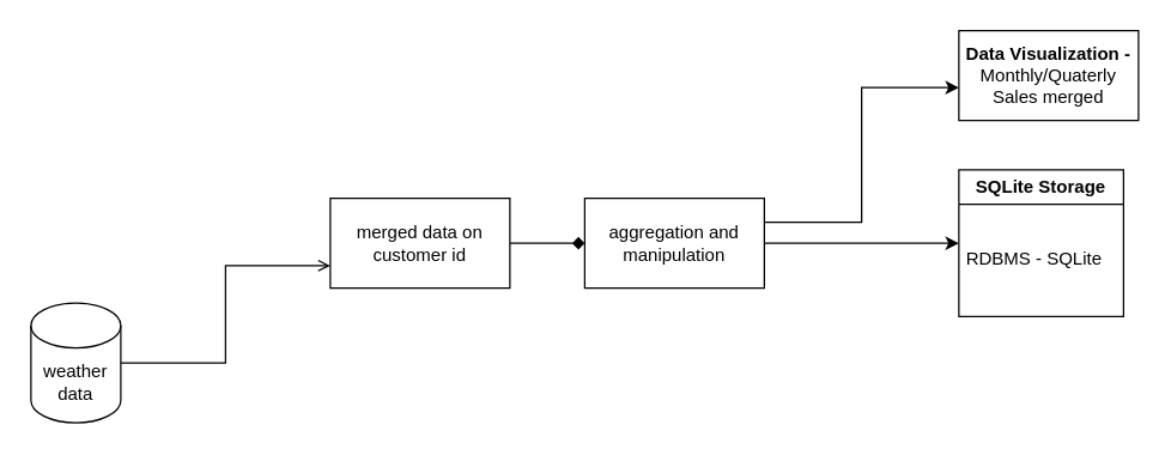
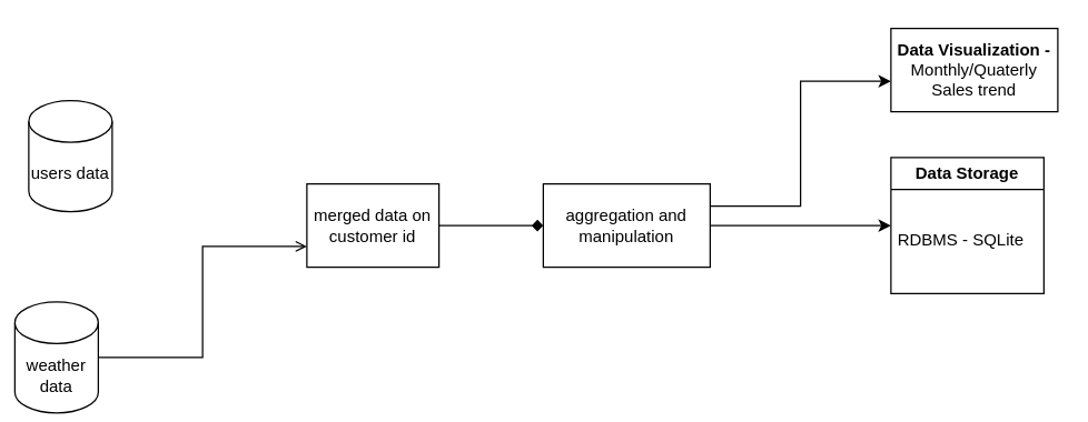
  <mxCell id="0" />
  <mxCell id="1" parent="0" />
  <mxCell id="2" style="edgeStyle=orthogonalEdgeStyle;rounded=0;orthogonalLoop=1;jettySize=auto;html=1;entryX=0;entryY=0.75;entryDx=0;entryDy=0;endArrow=open;" edge="1" parent="1" source="3" target="7"><mxGeometry relative="1" as="geometry" /></mxCell>
- <mxCell id="3" value="weather data" style="shape=cylinder3;whiteSpace=wrap;html=1;boundedLbl=1;backgroundOutline=1;size=15;" vertex="1" parent="1"><mxGeometry x="20" y="202" width="60" height="80" as="geometry" /></mxCell>
+ <mxCell id="3" value="weather data" style="shape=cylinder3;whiteSpace=wrap;html=1;boundedLbl=1;backgroundOutline=1;size=15;" vertex="1" parent="1"><mxGeometry x="10" y="217" width="60" height="80" as="geometry" /></mxCell>
  <mxCell id="4" style="edgeStyle=orthogonalEdgeStyle;rounded=0;orthogonalLoop=1;jettySize=auto;html=1;entryX=0;entryY=0.5;entryDx=0;entryDy=0;" edge="1" parent="1"><mxGeometry relative="1" as="geometry"><mxPoint x="510" y="148" as="sourcePoint" /><mxPoint x="640" y="58" as="targetPoint" /><Array as="points"><mxPoint x="575" y="148" /><mxPoint x="575" y="58" /></Array></mxGeometry></mxCell>
  <mxCell id="5" value="aggregation and manipulati&lt;span style=&quot;background-color: initial;&quot;&gt;on&lt;/span&gt;" style="rounded=0;whiteSpace=wrap;html=1;" vertex="1" parent="1"><mxGeometry x="390" y="132" width="120" height="60" as="geometry" /></mxCell>
  <mxCell id="6" style="edgeStyle=orthogonalEdgeStyle;rounded=0;orthogonalLoop=1;jettySize=auto;html=1;entryX=0;entryY=0.5;entryDx=0;entryDy=0;endArrow=diamond;" edge="1" parent="1" source="7" target="5"><mxGeometry relative="1" as="geometry" /></mxCell>
- <mxCell id="7" value="merged data on customer id" style="rounded=0;whiteSpace=wrap;html=1;" vertex="1" parent="1"><mxGeometry x="220" y="132" width="120" height="60" as="geometry" /></mxCell>
+ <mxCell id="7" value="merged data on customer id" style="rounded=0;whiteSpace=wrap;html=1;" vertex="1" parent="1"><mxGeometry x="220" y="132" width="95" height="60" as="geometry" /></mxCell>
+ <mxCell id="8" value="users data" style="shape=cylinder3;whiteSpace=wrap;html=1;boundedLbl=1;backgroundOutline=1;size=15;" vertex="1" parent="1"><mxGeometry x="20" y="72" width="60" height="80" as="geometry" /></mxCell>
  <mxCell id="9" style="edgeStyle=orthogonalEdgeStyle;rounded=0;orthogonalLoop=1;jettySize=auto;html=1;entryX=0;entryY=0.5;entryDx=0;entryDy=0;" edge="1" parent="1" source="5" target="10"><mxGeometry relative="1" as="geometry"><mxPoint x="627.34" y="180.66" as="targetPoint" /></mxGeometry></mxCell>
- <mxCell id="10" value="SQLite Storage" style="swimlane;whiteSpace=wrap;html=1;" vertex="1" parent="1"><mxGeometry x="640" y="113" width="110" height="98" as="geometry" /></mxCell>
+ <mxCell id="10" value="Data Storage" style="swimlane;whiteSpace=wrap;html=1;" vertex="1" parent="1"><mxGeometry x="640" y="113" width="110" height="98" as="geometry" /></mxCell>
  <mxCell id="11" value="RDBMS - SQLite" style="text;html=1;align=center;verticalAlign=middle;resizable=0;points=[];autosize=1;strokeColor=none;fillColor=none;" vertex="1" parent="1"><mxGeometry x="635" y="158" width="110" height="30" as="geometry" /></mxCell>
- <mxCell id="12" value="&lt;b&gt;Data Visualization - &lt;/b&gt;Monthly/Quaterly Sales merged" style="rounded=0;whiteSpace=wrap;html=1;" vertex="1" parent="1"><mxGeometry x="640" y="20" width="120" height="60" as="geometry" /></mxCell>
+ <mxCell id="12" value="&lt;b&gt;Data Visualization - &lt;/b&gt;Monthly/Quaterly Sales trend" style="rounded=0;whiteSpace=wrap;html=1;" vertex="1" parent="1"><mxGeometry x="640" y="20" width="120" height="60" as="geometry" /></mxCell>
